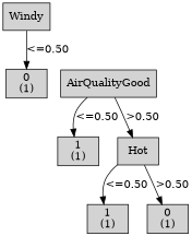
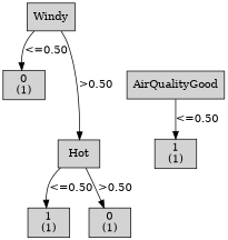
  digraph {
    node [shape=box style=filled weight=2]
    n1 [label="Windy\n" weight=1]
    n2 [label="0\n(1)\n"]
    n3 [label="AirQualityGood\n"]
    n4 [label="1\n(1)\n" weight=3]
    n5 [label="Hot\n" weight=3]
    n6 [label="1\n(1)\n" weight=4]
    n7 [label="0\n(1)\n" weight=4]
    subgraph sub_1 {
      rank=same
      n1
    }
    subgraph sub_2 {
      rank=same
      n2
      n3
    }
    subgraph sub_3 {
      rank=same
      n4
      n5
    }
    subgraph sub_4 {
      rank=same
      n6
      n7
    }
    n1 -> n2 [label="<=0.50"]
    n3 -> n4 [label="<=0.50"]
-   n3 -> n5 [label=">0.50"]
+   n1 -> n5 [label=">0.50"]
    n5 -> n6 [label="<=0.50"]
    n5 -> n7 [label=">0.50"]
  }
